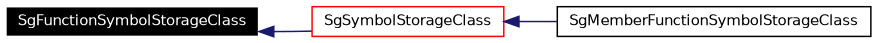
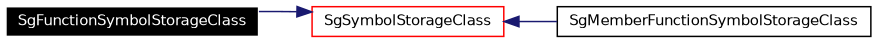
  digraph {
    rankdir=LR
    node [fontname=Helvetica fontsize=10 shape=record]
    edge [color=midnightblue dir=back fontname=Helvetica fontsize=10 labelfontname=Helvetica labelfontsize=10 style=solid]
    n1 [color=white fillcolor=black fontcolor=white height=0.2 label=SgFunctionSymbolStorageClass style=filled width=0.4]
    n2 [color=black height=0.2 label=SgMemberFunctionSymbolStorageClass width=0.4]
    n3 [color=red height=0.2 label=SgSymbolStorageClass width=0.4]
-   n1 -> n3
+   n3 -> n1
    n3 -> n2
  }
